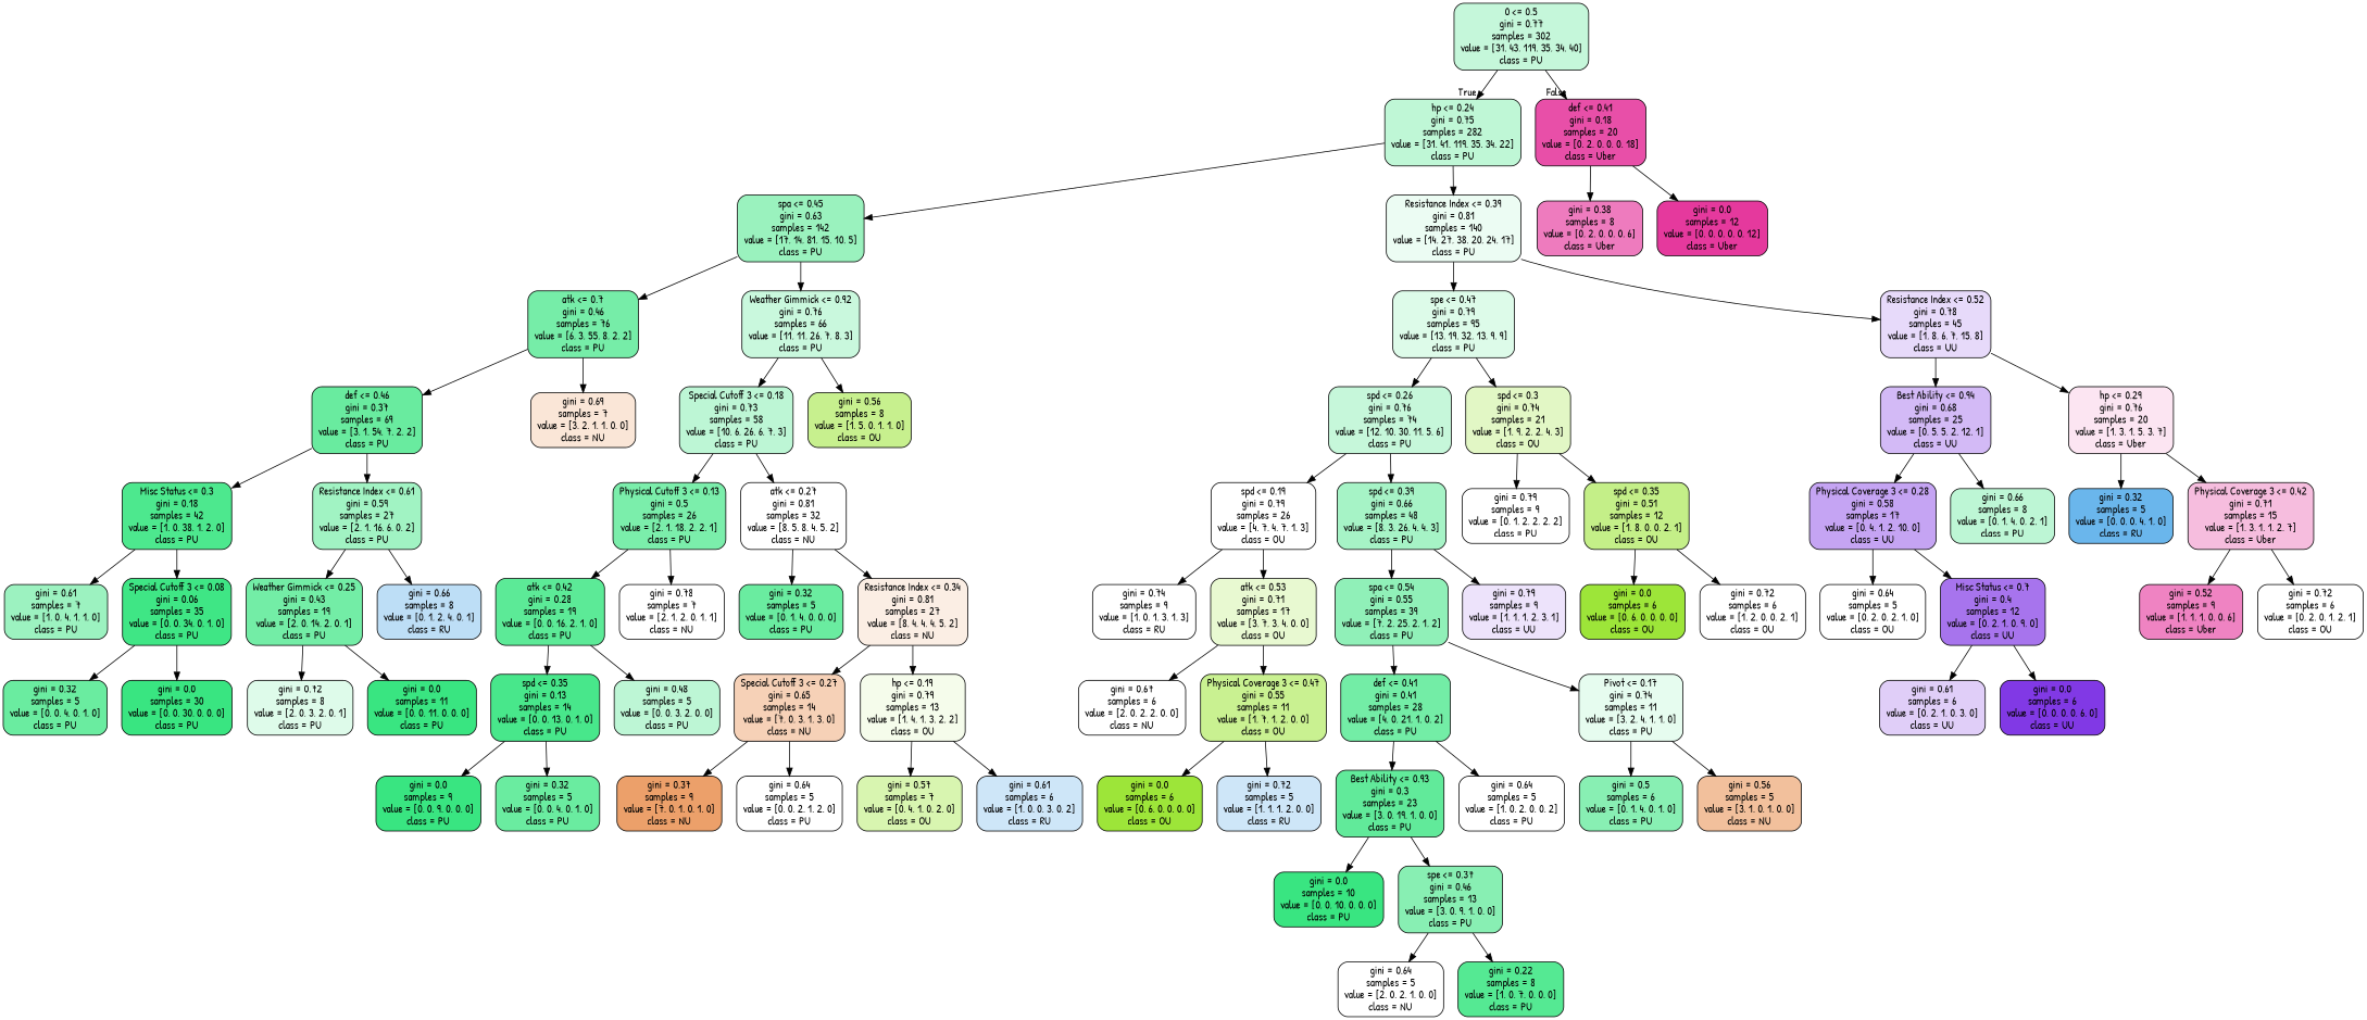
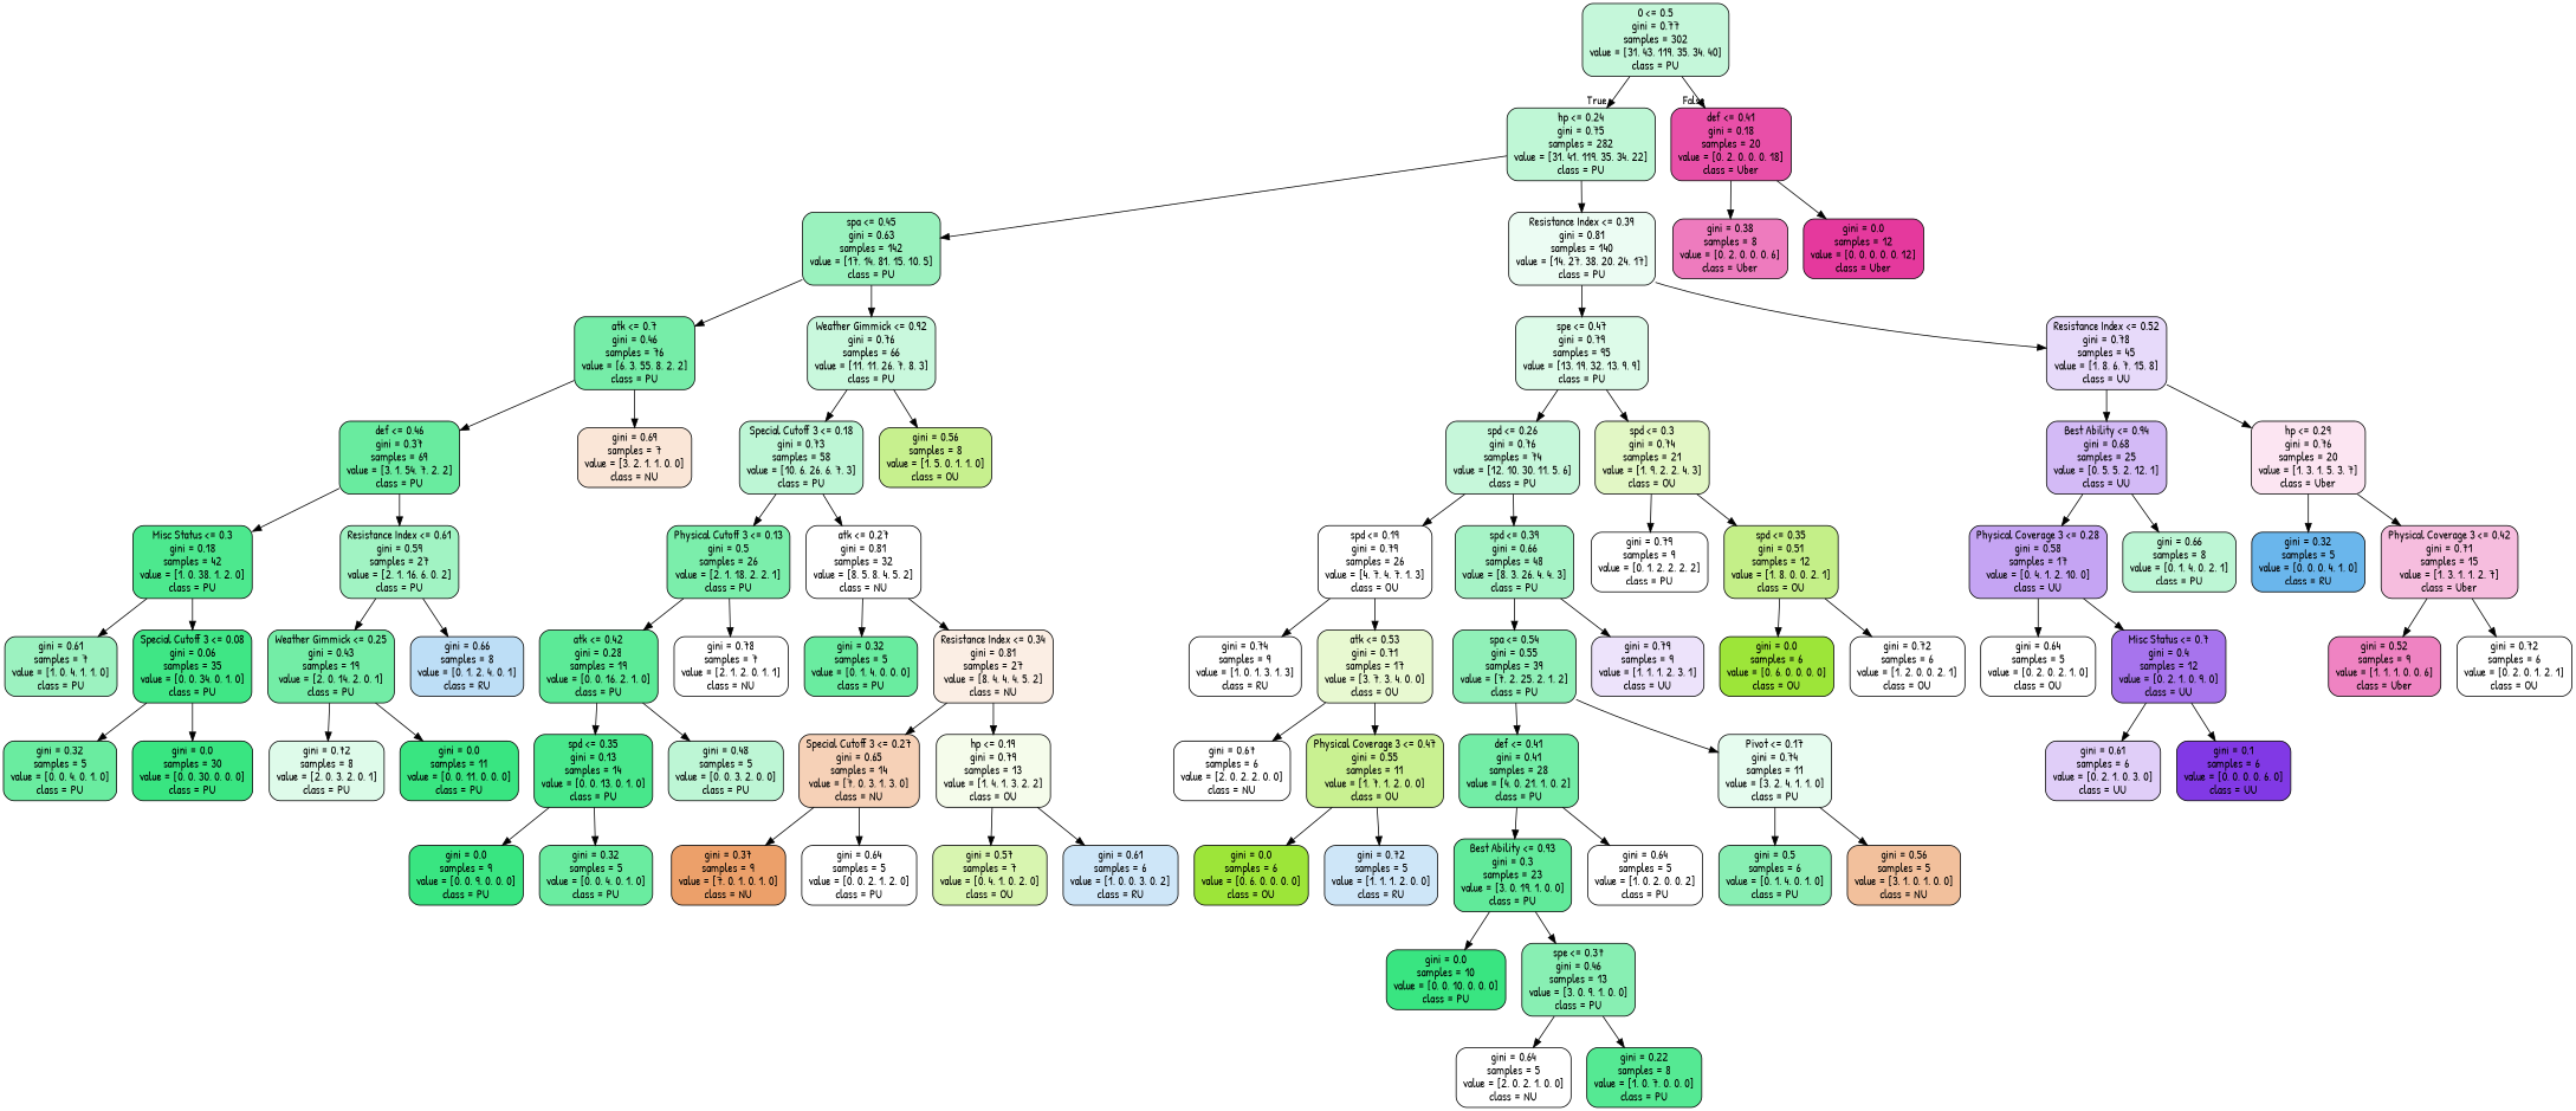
  digraph {
    fontname="Patrick Hand"
    node [color=black fillcolor="#ffffff" fontname="Patrick Hand" shape=box style="filled, rounded"]
    edge [fontname="Patrick Hand"]
    n1 [fillcolor="#c5f7da" label="0 <= 0.5\ngini = 0.77\nsamples = 302\nvalue = [31, 43, 119, 35, 34, 40]\nclass = PU"]
    n2 [fillcolor="#bff7d6" label="hp <= 0.24\ngini = 0.75\nsamples = 282\nvalue = [31, 41, 119, 35, 34, 22]\nclass = PU"]
    n3 [fillcolor="#e84fa8" label="def <= 0.41\ngini = 0.18\nsamples = 20\nvalue = [0, 2, 0, 0, 0, 18]\nclass = Uber"]
    n4 [fillcolor="#9af2be" label="spa <= 0.45\ngini = 0.63\nsamples = 142\nvalue = [17, 14, 81, 15, 10, 5]\nclass = PU"]
    n5 [fillcolor="#ecfcf3" label="Resistance Index <= 0.39\ngini = 0.81\nsamples = 140\nvalue = [14, 27, 38, 20, 24, 17]\nclass = PU"]
    n6 [fillcolor="#76eda8" label="atk <= 0.7\ngini = 0.46\nsamples = 76\nvalue = [6, 3, 55, 8, 2, 2]\nclass = PU"]
    n7 [fillcolor="#c9f8dd" label="Weather Gimmick <= 0.92\ngini = 0.76\nsamples = 66\nvalue = [11, 11, 26, 7, 8, 3]\nclass = PU"]
    n8 [fillcolor="#69eb9f" label="def <= 0.46\ngini = 0.37\nsamples = 69\nvalue = [3, 1, 54, 7, 2, 2]\nclass = PU"]
    n9 [fillcolor="#fae6d7" label="gini = 0.69\nsamples = 7\nvalue = [3, 2, 1, 1, 0, 0]\nclass = NU"]
    n10 [fillcolor="#4de88e" label="Misc Status <= 0.3\ngini = 0.18\nsamples = 42\nvalue = [1, 0, 38, 1, 2, 0]\nclass = PU"]
    n11 [fillcolor="#a1f3c3" label="Resistance Index <= 0.61\ngini = 0.59\nsamples = 27\nvalue = [2, 1, 16, 6, 0, 2]\nclass = PU"]
    n12 [fillcolor="#9cf2c0" label="gini = 0.61\nsamples = 7\nvalue = [1, 0, 4, 1, 1, 0]\nclass = PU"]
    n13 [fillcolor="#3fe685" label="Special Cutoff 3 <= 0.08\ngini = 0.06\nsamples = 35\nvalue = [0, 0, 34, 0, 1, 0]\nclass = PU"]
    n14 [fillcolor="#6aeca0" label="gini = 0.32\nsamples = 5\nvalue = [0, 0, 4, 0, 1, 0]\nclass = PU"]
    n15 [fillcolor="#39e581" label="gini = 0.0\nsamples = 30\nvalue = [0, 0, 30, 0, 0, 0]\nclass = PU"]
    n16 [fillcolor="#73eda6" label="Weather Gimmick <= 0.25\ngini = 0.43\nsamples = 19\nvalue = [2, 0, 14, 2, 0, 1]\nclass = PU"]
    n17 [fillcolor="#bddef6" label="gini = 0.66\nsamples = 8\nvalue = [0, 1, 2, 4, 0, 1]\nclass = RU"]
    n18 [fillcolor="#defbea" label="gini = 0.72\nsamples = 8\nvalue = [2, 0, 3, 2, 0, 1]\nclass = PU"]
    n19 [fillcolor="#39e581" label="gini = 0.0\nsamples = 11\nvalue = [0, 0, 11, 0, 0, 0]\nclass = PU"]
    n20 [fillcolor="#bdf6d5" label="Special Cutoff 3 <= 0.18\ngini = 0.73\nsamples = 58\nvalue = [10, 6, 26, 6, 7, 3]\nclass = PU"]
    n21 [fillcolor="#c7f08e" label="gini = 0.56\nsamples = 8\nvalue = [1, 5, 0, 1, 1, 0]\nclass = OU"]
    n22 [fillcolor="#7beeab" label="Physical Cutoff 3 <= 0.13\ngini = 0.5\nsamples = 26\nvalue = [2, 1, 18, 2, 2, 1]\nclass = PU"]
    n23 [label="atk <= 0.27\ngini = 0.81\nsamples = 32\nvalue = [8, 5, 8, 4, 5, 2]\nclass = NU"]
    n24 [fillcolor="#5cea97" label="atk <= 0.42\ngini = 0.28\nsamples = 19\nvalue = [0, 0, 16, 2, 1, 0]\nclass = PU"]
    n25 [label="gini = 0.78\nsamples = 7\nvalue = [2, 1, 2, 0, 1, 1]\nclass = NU"]
    n26 [fillcolor="#48e78b" label="spd <= 0.35\ngini = 0.13\nsamples = 14\nvalue = [0, 0, 13, 0, 1, 0]\nclass = PU"]
    n27 [fillcolor="#bdf6d5" label="gini = 0.48\nsamples = 5\nvalue = [0, 0, 3, 2, 0, 0]\nclass = PU"]
    n28 [fillcolor="#39e581" label="gini = 0.0\nsamples = 9\nvalue = [0, 0, 9, 0, 0, 0]\nclass = PU"]
    n29 [fillcolor="#6aeca0" label="gini = 0.32\nsamples = 5\nvalue = [0, 0, 4, 0, 1, 0]\nclass = PU"]
    n30 [fillcolor="#6aeca0" label="gini = 0.32\nsamples = 5\nvalue = [0, 1, 4, 0, 0, 0]\nclass = PU"]
    n31 [fillcolor="#fbeee4" label="Resistance Index <= 0.34\ngini = 0.81\nsamples = 27\nvalue = [8, 4, 4, 4, 5, 2]\nclass = NU"]
    n32 [fillcolor="#f6d1b7" label="Special Cutoff 3 <= 0.27\ngini = 0.65\nsamples = 14\nvalue = [7, 0, 3, 1, 3, 0]\nclass = NU"]
    n33 [fillcolor="#f5fceb" label="hp <= 0.19\ngini = 0.79\nsamples = 13\nvalue = [1, 4, 1, 3, 2, 2]\nclass = OU"]
    n34 [fillcolor="#eca06a" label="gini = 0.37\nsamples = 9\nvalue = [7, 0, 1, 0, 1, 0]\nclass = NU"]
    n35 [label="gini = 0.64\nsamples = 5\nvalue = [0, 0, 2, 1, 2, 0]\nclass = PU"]
    n36 [fillcolor="#d8f5b0" label="gini = 0.57\nsamples = 7\nvalue = [0, 4, 1, 0, 2, 0]\nclass = OU"]
    n37 [fillcolor="#cee6f8" label="gini = 0.61\nsamples = 6\nvalue = [1, 0, 0, 3, 0, 2]\nclass = RU"]
    n38 [fillcolor="#ddfbe9" label="spe <= 0.47\ngini = 0.79\nsamples = 95\nvalue = [13, 19, 32, 13, 9, 9]\nclass = PU"]
    n39 [fillcolor="#e7dafa" label="Resistance Index <= 0.52\ngini = 0.78\nsamples = 45\nvalue = [1, 8, 6, 7, 15, 8]\nclass = UU"]
    n40 [fillcolor="#c6f7da" label="spd <= 0.26\ngini = 0.76\nsamples = 74\nvalue = [12, 10, 30, 11, 5, 6]\nclass = PU"]
    n41 [fillcolor="#e2f7c5" label="spd <= 0.3\ngini = 0.74\nsamples = 21\nvalue = [1, 9, 2, 2, 4, 3]\nclass = OU"]
    n42 [label="spd <= 0.19\ngini = 0.79\nsamples = 26\nvalue = [4, 7, 4, 7, 1, 3]\nclass = OU"]
    n43 [fillcolor="#a6f3c6" label="spd <= 0.39\ngini = 0.66\nsamples = 48\nvalue = [8, 3, 26, 4, 4, 3]\nclass = PU"]
    n44 [label="gini = 0.74\nsamples = 9\nvalue = [1, 0, 1, 3, 1, 3]\nclass = RU"]
    n45 [fillcolor="#e8f9d1" label="atk <= 0.53\ngini = 0.71\nsamples = 17\nvalue = [3, 7, 3, 4, 0, 0]\nclass = OU"]
    n46 [label="gini = 0.67\nsamples = 6\nvalue = [2, 0, 2, 2, 0, 0]\nclass = NU"]
    n47 [fillcolor="#c9f191" label="Physical Coverage 3 <= 0.47\ngini = 0.55\nsamples = 11\nvalue = [1, 7, 1, 2, 0, 0]\nclass = OU"]
    n48 [fillcolor="#9de539" label="gini = 0.0\nsamples = 6\nvalue = [0, 6, 0, 0, 0, 0]\nclass = OU"]
    n49 [fillcolor="#cee6f8" label="gini = 0.72\nsamples = 5\nvalue = [1, 1, 1, 2, 0, 0]\nclass = RU"]
    n50 [fillcolor="#90f0b8" label="spa <= 0.54\ngini = 0.55\nsamples = 39\nvalue = [7, 2, 25, 2, 1, 2]\nclass = PU"]
    n51 [fillcolor="#ede3fb" label="gini = 0.79\nsamples = 9\nvalue = [1, 1, 1, 2, 3, 1]\nclass = UU"]
    n52 [fillcolor="#73eda6" label="def <= 0.41\ngini = 0.41\nsamples = 28\nvalue = [4, 0, 21, 1, 0, 2]\nclass = PU"]
    n53 [fillcolor="#e6fcef" label="Pivot <= 0.17\ngini = 0.74\nsamples = 11\nvalue = [3, 2, 4, 1, 1, 0]\nclass = PU"]
    n54 [fillcolor="#61ea9a" label="Best Ability <= 0.93\ngini = 0.3\nsamples = 23\nvalue = [3, 0, 19, 1, 0, 0]\nclass = PU"]
    n55 [label="gini = 0.64\nsamples = 5\nvalue = [1, 0, 2, 0, 0, 2]\nclass = PU"]
    n56 [fillcolor="#39e581" label="gini = 0.0\nsamples = 10\nvalue = [0, 0, 10, 0, 0, 0]\nclass = PU"]
    n57 [fillcolor="#88efb3" label="spe <= 0.37\ngini = 0.46\nsamples = 13\nvalue = [3, 0, 9, 1, 0, 0]\nclass = PU"]
    n58 [label="gini = 0.64\nsamples = 5\nvalue = [2, 0, 2, 1, 0, 0]\nclass = NU"]
    n59 [fillcolor="#55e993" label="gini = 0.22\nsamples = 8\nvalue = [1, 0, 7, 0, 0, 0]\nclass = PU"]
    n60 [fillcolor="#88efb3" label="gini = 0.5\nsamples = 6\nvalue = [0, 1, 4, 0, 1, 0]\nclass = PU"]
    n61 [fillcolor="#f2c09c" label="gini = 0.56\nsamples = 5\nvalue = [3, 1, 0, 1, 0, 0]\nclass = NU"]
    n62 [label="gini = 0.79\nsamples = 9\nvalue = [0, 1, 2, 2, 2, 2]\nclass = PU"]
    n63 [fillcolor="#c4ef88" label="spd <= 0.35\ngini = 0.51\nsamples = 12\nvalue = [1, 8, 0, 0, 2, 1]\nclass = OU"]
    n64 [fillcolor="#9de539" label="gini = 0.0\nsamples = 6\nvalue = [0, 6, 0, 0, 0, 0]\nclass = OU"]
    n65 [label="gini = 0.72\nsamples = 6\nvalue = [1, 2, 0, 0, 2, 1]\nclass = OU"]
    n66 [fillcolor="#d3baf6" label="Best Ability <= 0.94\ngini = 0.68\nsamples = 25\nvalue = [0, 5, 5, 2, 12, 1]\nclass = UU"]
    n67 [fillcolor="#fce5f2" label="hp <= 0.29\ngini = 0.76\nsamples = 20\nvalue = [1, 3, 1, 5, 3, 7]\nclass = Uber"]
    n68 [fillcolor="#c5a4f3" label="Physical Coverage 3 <= 0.28\ngini = 0.58\nsamples = 17\nvalue = [0, 4, 1, 2, 10, 0]\nclass = UU"]
    n69 [fillcolor="#bdf6d5" label="gini = 0.66\nsamples = 8\nvalue = [0, 1, 4, 0, 2, 1]\nclass = PU"]
    n70 [label="gini = 0.64\nsamples = 5\nvalue = [0, 2, 0, 2, 1, 0]\nclass = OU"]
    n71 [fillcolor="#a774ed" label="Misc Status <= 0.7\ngini = 0.4\nsamples = 12\nvalue = [0, 2, 1, 0, 9, 0]\nclass = UU"]
    n72 [fillcolor="#e0cef8" label="gini = 0.61\nsamples = 6\nvalue = [0, 2, 1, 0, 3, 0]\nclass = UU"]
-   n73 [fillcolor="#8139e5" label="gini = 0.0\nsamples = 6\nvalue = [0, 0, 0, 0, 6, 0]\nclass = UU"]
+   n73 [fillcolor="#8139e5" label="gini = 0.1\nsamples = 6\nvalue = [0, 0, 0, 0, 6, 0]\nclass = UU"]
    n74 [fillcolor="#6ab6ec" label="gini = 0.32\nsamples = 5\nvalue = [0, 0, 0, 4, 1, 0]\nclass = RU"]
    n75 [fillcolor="#f6bdde" label="Physical Coverage 3 <= 0.42\ngini = 0.71\nsamples = 15\nvalue = [1, 3, 1, 1, 2, 7]\nclass = Uber"]
    n76 [fillcolor="#ef83c2" label="gini = 0.52\nsamples = 9\nvalue = [1, 1, 1, 0, 0, 6]\nclass = Uber"]
    n77 [label="gini = 0.72\nsamples = 6\nvalue = [0, 2, 0, 1, 2, 1]\nclass = OU"]
    n78 [fillcolor="#ee7bbe" label="gini = 0.38\nsamples = 8\nvalue = [0, 2, 0, 0, 0, 6]\nclass = Uber"]
    n79 [fillcolor="#e5399d" label="gini = 0.0\nsamples = 12\nvalue = [0, 0, 0, 0, 0, 12]\nclass = Uber"]
    n1 -> n2 [headlabel=True labelangle=45 labeldistance=2.5]
    n1 -> n3 [headlabel=False labelangle=-45 labeldistance=2.5]
    n2 -> n4
    n2 -> n5
    n3 -> n78
    n3 -> n79
    n4 -> n6
    n4 -> n7
    n5 -> n38
    n5 -> n39
    n6 -> n8
    n6 -> n9
    n7 -> n20
    n7 -> n21
    n8 -> n10
    n8 -> n11
    n10 -> n12
    n10 -> n13
    n11 -> n16
    n11 -> n17
    n13 -> n14
    n13 -> n15
    n16 -> n18
    n16 -> n19
    n20 -> n22
    n20 -> n23
    n22 -> n24
    n22 -> n25
    n23 -> n30
    n23 -> n31
    n24 -> n26
    n24 -> n27
    n26 -> n28
    n26 -> n29
    n31 -> n32
    n31 -> n33
    n32 -> n34
    n32 -> n35
    n33 -> n36
    n33 -> n37
    n38 -> n40
    n38 -> n41
    n39 -> n66
    n39 -> n67
    n40 -> n42
    n40 -> n43
    n41 -> n62
    n41 -> n63
    n42 -> n44
    n42 -> n45
    n43 -> n50
    n43 -> n51
    n45 -> n46
    n45 -> n47
    n47 -> n48
    n47 -> n49
    n50 -> n52
    n50 -> n53
    n52 -> n54
    n52 -> n55
    n53 -> n60
    n53 -> n61
    n54 -> n56
    n54 -> n57
    n57 -> n58
    n57 -> n59
    n63 -> n64
    n63 -> n65
    n66 -> n68
    n66 -> n69
    n67 -> n74
    n67 -> n75
    n68 -> n70
    n68 -> n71
    n71 -> n72
    n71 -> n73
    n75 -> n76
    n75 -> n77
  }
